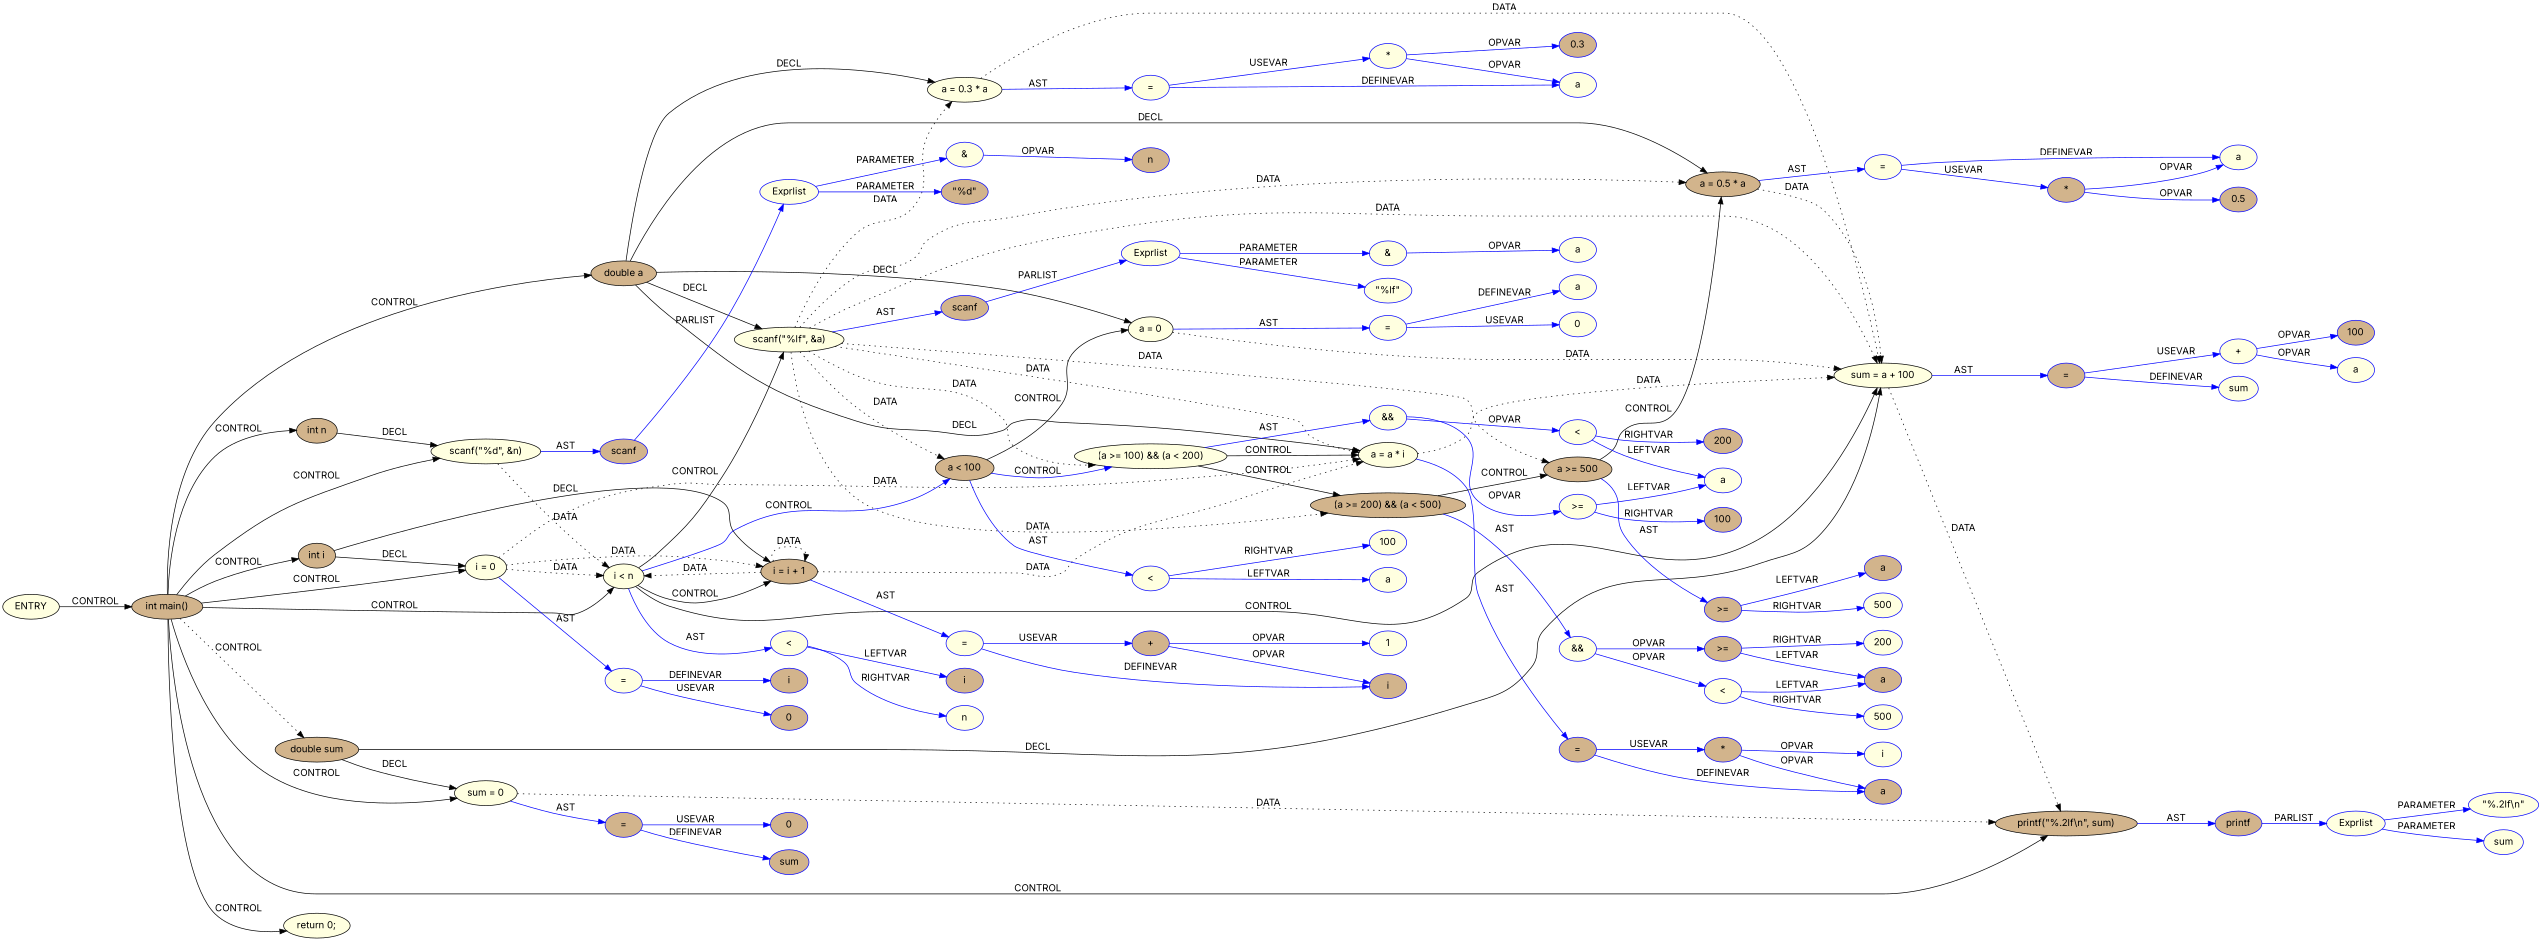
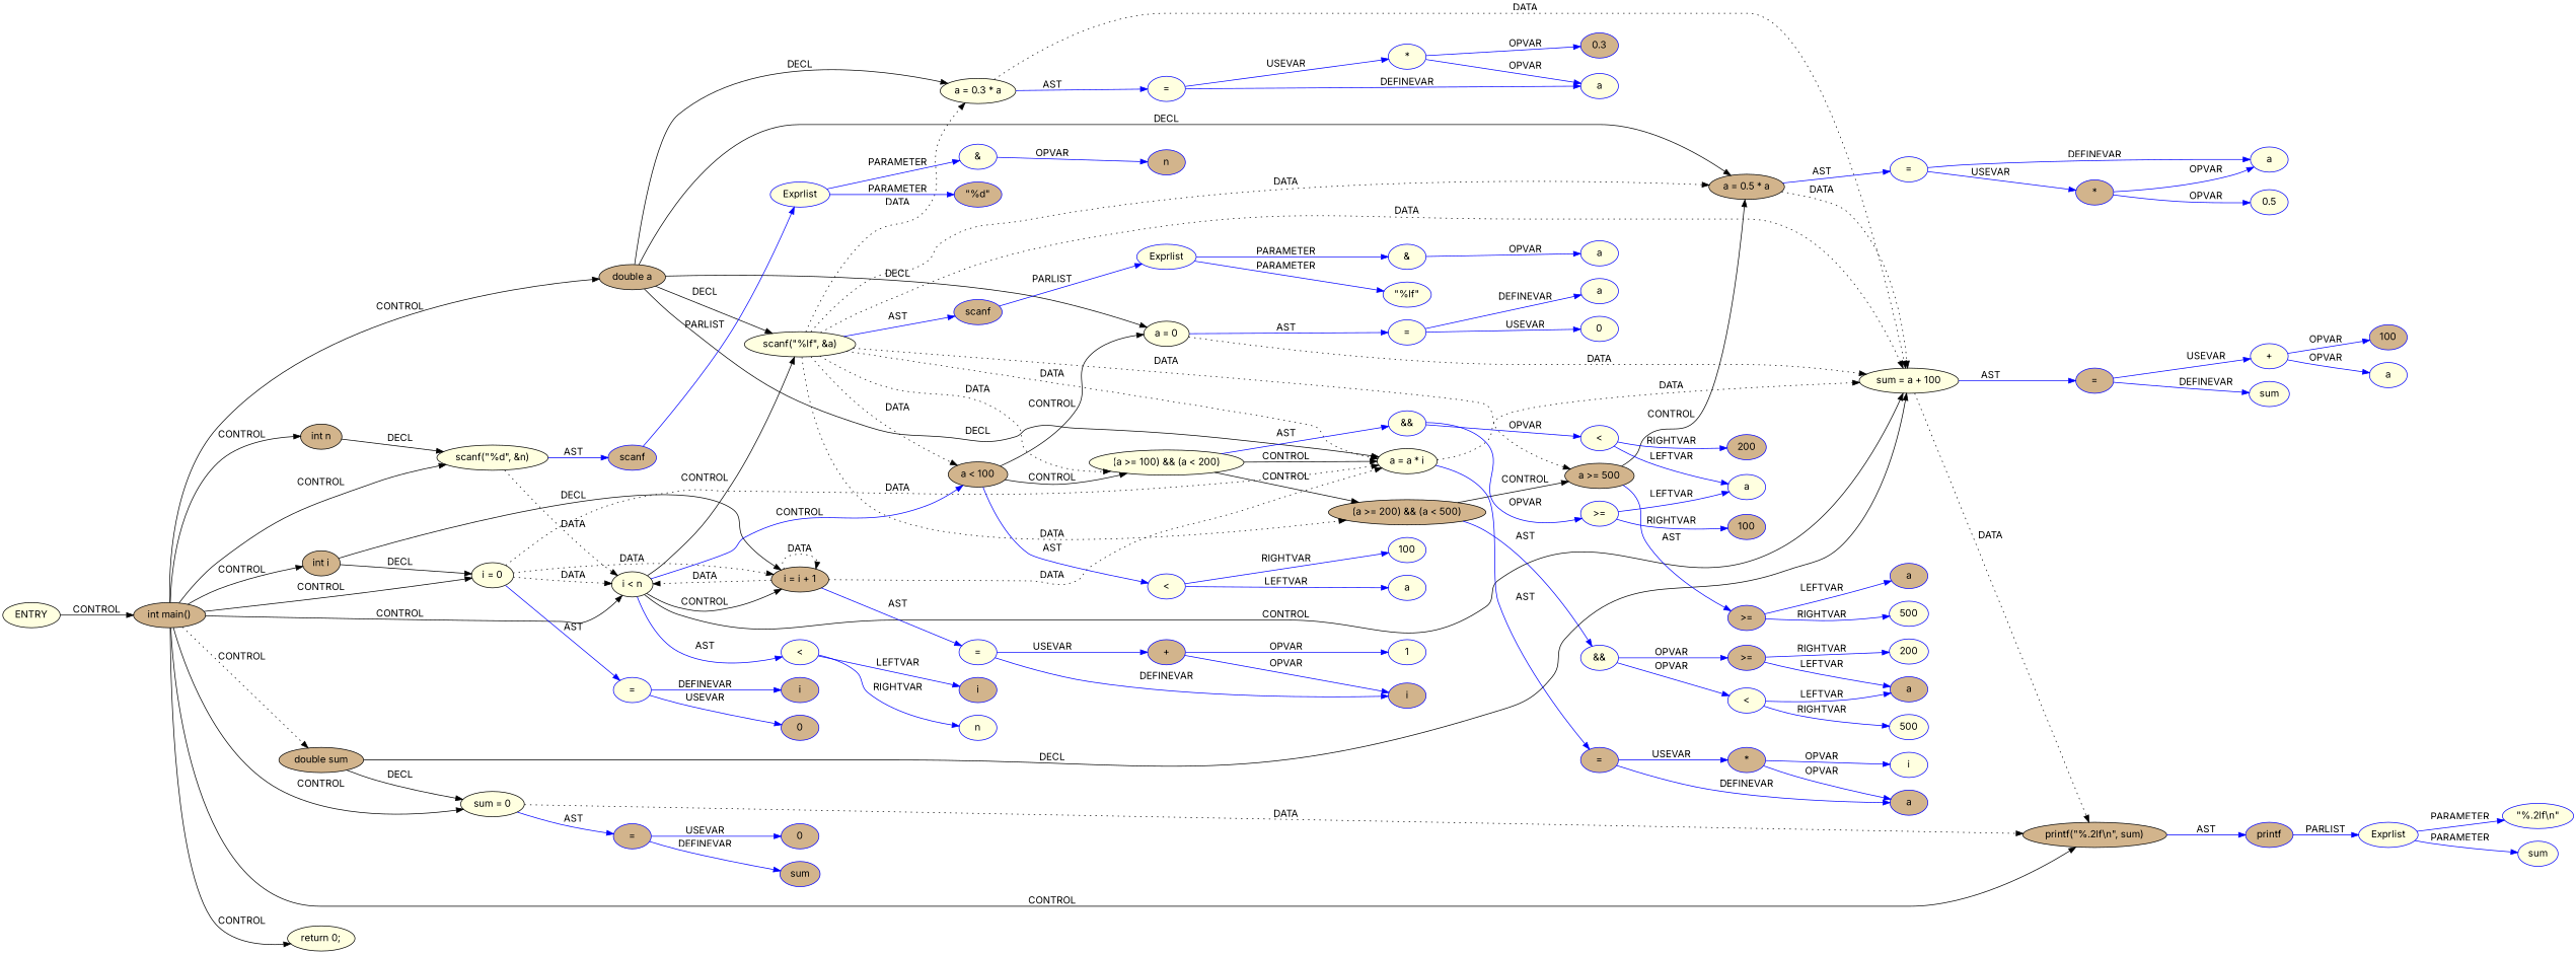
  digraph {
    fontname=Inter
    rankdir=LR
    node [coord=10 fillcolor=lightyellow fontname=Inter style=filled type=VAR color=blue]
    edge [fontname=Inter color=blue]
    n1 [coord=-1 label=ENTRY type=ENTRY color=""]
    n2 [coord=3 fillcolor=tan label="int main()" type=CONTROL color=""]
    n3 [coord=4 fillcolor=tan label="int i" type=DECL varname=i vartype=int color=""]
    n4 [coord=5 fillcolor=tan label="int n" type=DECL varname=n vartype=int color=""]
    n5 [coord=6 fillcolor=tan label="double a" type=DECL varname=a vartype=double color=""]
    n6 [coord=7 fillcolor=tan label="double sum" type=DECL varname=sum vartype=double color=""]
    n7 [coord=8 label="sum = 0" type=ASSIGN color=""]
    n8 [coord=9 label="scanf(\"%d\", &n)" type=CALL color=""]
    n9 [label="i = 0" type=ASSIGN color=""]
    n10 [label="i < n" type=CONTROL color=""]
    n11 [coord=23 fillcolor=tan label="printf(\"%.2lf\\n\", sum)" type=CALL color=""]
    n12 [coord=24 label="return 0;" type=CONTROL color=""]
    n13 [fillcolor=tan label="i = i + 1" type=ASSIGN color=""]
    n14 [coord=11 label="scanf(\"%lf\", &a)" type=CALL color=""]
    n15 [coord=13 label="a = 0" type=ASSIGN color=""]
    n16 [coord=15 label="a = a * i" type=ASSIGN color=""]
    n17 [coord=17 label="a = 0.3 * a" type=ASSIGN color=""]
    n18 [coord=19 fillcolor=tan label="a = 0.5 * a" type=ASSIGN color=""]
    n19 [coord=21 label="sum = a + 100" type=ASSIGN color=""]
    n20 [coord=8 fillcolor=tan label="=" type=ASSIGNOP]
    n21 [coord=9 fillcolor=tan label=scanf type=FUNCNAME]
    n22 [label="=" type=ASSIGNOP]
    n23 [coord=12 fillcolor=tan label="a < 100" type=CONTROL color=""]
    n24 [label="<" type=OP]
    n25 [coord=23 fillcolor=tan label=printf type=FUNCNAME]
    n26 [label="=" type=ASSIGNOP]
    n27 [coord=11 fillcolor=tan label=scanf type=FUNCNAME]
    n28 [coord=14 label="(a >= 100) && (a < 200)" type=CONTROL color=""]
    n29 [coord=16 fillcolor=tan label="(a >= 200) && (a < 500)" type=CONTROL color=""]
    n30 [coord=18 fillcolor=tan label="a >= 500" type=CONTROL color=""]
    n31 [coord=13 label="=" type=ASSIGNOP]
    n32 [coord=15 fillcolor=tan label="=" type=ASSIGNOP]
    n33 [coord=17 label="=" type=ASSIGNOP]
    n34 [coord=19 label="=" type=ASSIGNOP]
    n35 [coord=21 fillcolor=tan label="=" type=ASSIGNOP]
    n36 [coord=8 fillcolor=tan label=sum]
    n37 [coord=8 fillcolor=tan label=0 type=CONST]
    n38 [coord=9 label=Exprlist type=EXPRS]
    n39 [coord=9 fillcolor=tan label="\"%d\"" type=CONST]
    n40 [coord=9 label="&" type=OP]
    n41 [coord=9 fillcolor=tan label=n]
    n42 [fillcolor=tan label=i]
    n43 [fillcolor=tan label=0 type=CONST]
    n44 [coord=12 label="<" type=OP]
    n45 [fillcolor=tan label=i]
    n46 [label=n]
    n47 [coord=11 label=Exprlist type=EXPRS]
    n48 [coord=14 label="&&" type=OP]
    n49 [coord=16 label="&&" type=OP]
    n50 [coord=18 fillcolor=tan label=">=" type=OP]
    n51 [coord=11 label="\"%lf\"" type=CONST]
    n52 [coord=11 label="&" type=OP]
    n53 [coord=11 label=a]
    n54 [coord=12 label=a]
    n55 [coord=12 label=100 type=CONST]
    n56 [coord=13 label=a]
    n57 [coord=13 label=0 type=CONST]
    n58 [coord=14 label=">=" type=OP]
    n59 [coord=14 label="<" type=OP]
    n60 [coord=15 fillcolor=tan label=a]
    n61 [coord=15 fillcolor=tan label="*" type=OP]
    n62 [coord=15 label=i]
    n63 [coord=16 fillcolor=tan label=">=" type=OP]
    n64 [coord=16 label="<" type=OP]
    n65 [coord=17 label=a]
    n66 [coord=17 label="*" type=OP]
    n67 [coord=17 fillcolor=tan label=0.3 type=CONST]
    n68 [coord=18 fillcolor=tan label=a]
    n69 [coord=18 label=500 type=CONST]
    n70 [coord=19 label=a]
    n71 [coord=19 fillcolor=tan label="*" type=OP]
-   n72 [coord=19 fillcolor=tan label=0.5 type=CONST]
+   n72 [coord=19 label=0.5 type=CONST]
    n73 [coord=16 fillcolor=tan label=a]
    n74 [coord=16 label=200 type=CONST]
    n75 [coord=16 label=500 type=CONST]
    n76 [coord=14 label=a]
    n77 [coord=14 fillcolor=tan label=100 type=CONST]
    n78 [coord=14 fillcolor=tan label=200 type=CONST]
    n79 [coord=21 label=sum]
    n80 [coord=21 label="+" type=OP]
    n81 [coord=21 label=a]
    n82 [coord=21 fillcolor=tan label=100 type=CONST]
    n83 [fillcolor=tan label=i]
    n84 [fillcolor=tan label="+" type=OP]
    n85 [label=1 type=CONST]
    n86 [coord=23 label=Exprlist type=EXPRS]
    n87 [coord=23 label="\"%.2lf\\n\"" type=CONST]
    n88 [coord=23 label=sum]
    n1 -> n2 [label=CONTROL color=""]
    n2 -> n3 [label=CONTROL color=""]
    n2 -> n4 [label=CONTROL color=""]
    n2 -> n5 [label=CONTROL color=""]
    n2 -> n6 [label=CONTROL style=dotted color=""]
    n2 -> n7 [label=CONTROL color=""]
    n2 -> n8 [label=CONTROL color=""]
    n2 -> n9 [label=CONTROL color=""]
    n2 -> n10 [label=CONTROL color=""]
    n2 -> n11 [label=CONTROL color=""]
    n2 -> n12 [label=CONTROL color=""]
    n3 -> n9 [label=DECL color=""]
    n3 -> n13 [label=DECL color=""]
    n4 -> n8 [label=DECL color=""]
    n5 -> n14 [label=DECL color=""]
    n5 -> n15 [label=DECL color=""]
    n5 -> n16 [label=DECL color=""]
    n5 -> n17 [label=DECL color=""]
    n5 -> n18 [label=DECL color=""]
    n6 -> n7 [label=DECL color=""]
    n6 -> n19 [label=DECL color=""]
    n7 -> n11 [label=DATA style=dotted color=""]
    n7 -> n20 [label=AST]
    n8 -> n10 [label=DATA style=dotted color=""]
    n8 -> n21 [label=AST]
    n9 -> n10 [label=DATA style=dotted color=""]
    n9 -> n13 [label=DATA style=dotted color=""]
    n9 -> n16 [label=DATA style=dotted color=""]
    n9 -> n22 [label=AST]
    n10 -> n13 [label=CONTROL color=""]
    n10 -> n14 [label=CONTROL color=""]
    n10 -> n19 [label=CONTROL color=""]
    n10 -> n23 [label=CONTROL]
    n10 -> n24 [label=AST]
    n11 -> n25 [label=AST]
    n13 -> n10 [label=DATA style=dotted color=""]
    n13 -> n13 [label=DATA style=dotted color=""]
    n13 -> n16 [label=DATA style=dotted color=""]
    n13 -> n26 [label=AST]
    n14 -> n16 [label=DATA style=dotted color=""]
    n14 -> n17 [label=DATA style=dotted color=""]
    n14 -> n18 [label=DATA style=dotted color=""]
    n14 -> n19 [label=DATA style=dotted color=""]
    n14 -> n23 [label=DATA style=dotted color=""]
    n14 -> n27 [label=AST]
    n14 -> n28 [label=DATA style=dotted color=""]
    n14 -> n29 [label=DATA style=dotted color=""]
    n14 -> n30 [label=DATA style=dotted color=""]
    n15 -> n19 [label=DATA style=dotted color=""]
    n15 -> n31 [label=AST]
    n16 -> n19 [label=DATA style=dotted color=""]
    n16 -> n32 [label=AST]
    n17 -> n19 [label=DATA style=dotted color=""]
    n17 -> n33 [label=AST]
    n18 -> n19 [label=DATA style=dotted color=""]
    n18 -> n34 [label=AST]
    n19 -> n11 [label=DATA style=dotted color=""]
    n19 -> n35 [label=AST]
    n20 -> n36 [label=DEFINEVAR]
    n20 -> n37 [label=USEVAR]
    n21 -> n38 [label=PARLIST]
    n22 -> n42 [label=DEFINEVAR]
    n22 -> n43 [label=USEVAR]
    n23 -> n15 [label=CONTROL color=""]
-   n23 -> n28 [label=CONTROL]
+   n23 -> n28 [label=CONTROL color=""]
    n23 -> n44 [label=AST]
    n24 -> n45 [label=LEFTVAR]
    n24 -> n46 [label=RIGHTVAR]
    n25 -> n86 [label=PARLIST]
    n26 -> n83 [label=DEFINEVAR]
    n26 -> n84 [label=USEVAR]
    n27 -> n47 [label=PARLIST]
    n28 -> n16 [label=CONTROL color=""]
    n28 -> n29 [label=CONTROL color=""]
    n28 -> n48 [label=AST]
    n29 -> n30 [label=CONTROL color=""]
    n29 -> n49 [label=AST]
    n30 -> n18 [label=CONTROL color=""]
    n30 -> n50 [label=AST]
    n31 -> n56 [label=DEFINEVAR]
    n31 -> n57 [label=USEVAR]
    n32 -> n60 [label=DEFINEVAR]
    n32 -> n61 [label=USEVAR]
    n33 -> n65 [label=DEFINEVAR]
    n33 -> n66 [label=USEVAR]
    n34 -> n70 [label=DEFINEVAR]
    n34 -> n71 [label=USEVAR]
    n35 -> n79 [label=DEFINEVAR]
    n35 -> n80 [label=USEVAR]
    n38 -> n39 [label=PARAMETER]
    n38 -> n40 [label=PARAMETER]
    n40 -> n41 [label=OPVAR]
    n44 -> n54 [label=LEFTVAR]
    n44 -> n55 [label=RIGHTVAR]
    n47 -> n51 [label=PARAMETER]
    n47 -> n52 [label=PARAMETER]
    n48 -> n58 [label=OPVAR]
    n48 -> n59 [label=OPVAR]
    n49 -> n63 [label=OPVAR]
    n49 -> n64 [label=OPVAR]
    n50 -> n68 [label=LEFTVAR]
    n50 -> n69 [label=RIGHTVAR]
    n52 -> n53 [label=OPVAR]
    n58 -> n76 [label=LEFTVAR]
    n58 -> n77 [label=RIGHTVAR]
    n59 -> n76 [label=LEFTVAR]
    n59 -> n78 [label=RIGHTVAR]
    n61 -> n60 [label=OPVAR]
    n61 -> n62 [label=OPVAR]
    n63 -> n73 [label=LEFTVAR]
    n63 -> n74 [label=RIGHTVAR]
    n64 -> n73 [label=LEFTVAR]
    n64 -> n75 [label=RIGHTVAR]
    n66 -> n65 [label=OPVAR]
    n66 -> n67 [label=OPVAR]
    n71 -> n70 [label=OPVAR]
    n71 -> n72 [label=OPVAR]
    n80 -> n81 [label=OPVAR]
    n80 -> n82 [label=OPVAR]
    n84 -> n83 [label=OPVAR]
    n84 -> n85 [label=OPVAR]
    n86 -> n87 [label=PARAMETER]
    n86 -> n88 [label=PARAMETER]
  }
